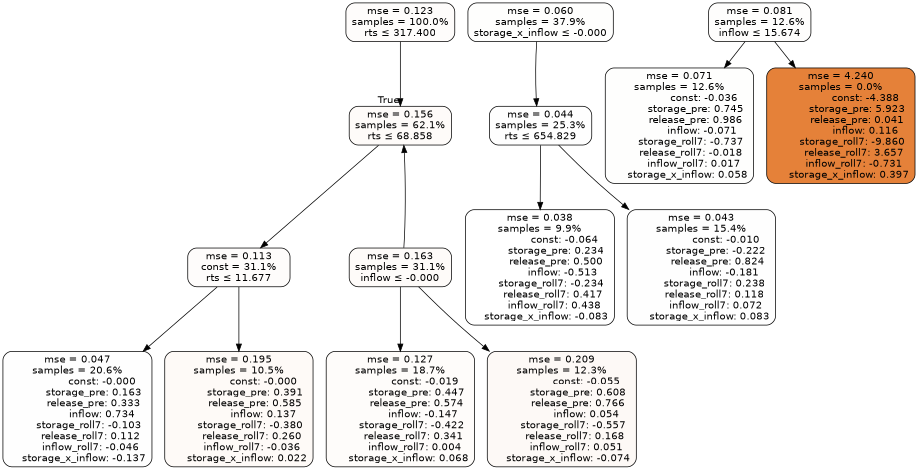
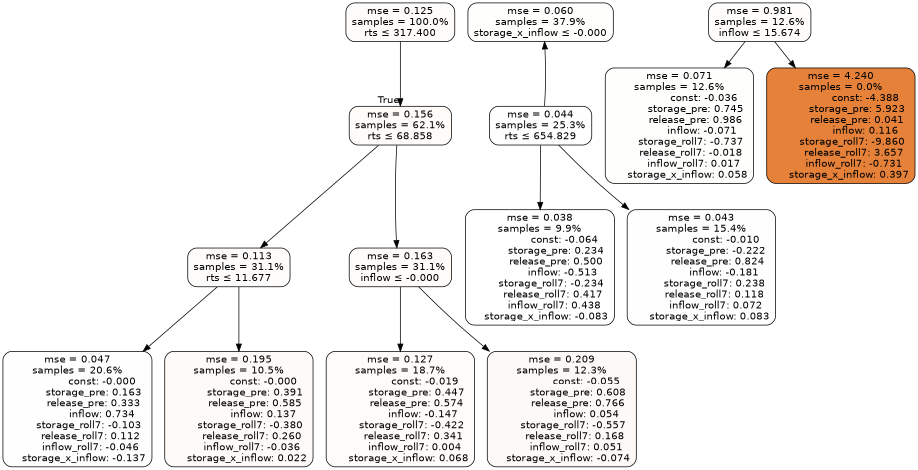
  digraph {
    node [color=black fillcolor="#fefefe" fontname=helvetica shape=rectangle style="filled, rounded"]
    edge [fontname=helvetica]
-   n1 [fillcolor="#fefcfb" label="mse = 0.123\nsamples = 100.0%\nrts &le; 317.400"]
+   n1 [fillcolor="#fefcfb" label="mse = 0.125\nsamples = 100.0%\nrts &le; 317.400"]
    n2 [fillcolor="#fefbf9" label="mse = 0.156\nsamples = 62.1%\nrts &le; 68.858"]
-   n3 [fillcolor="#fefcfb" label="mse = 0.113\nconst = 31.1%\nrts &le; 11.677"]
+   n3 [fillcolor="#fefcfb" label="mse = 0.113\nsamples = 31.1%\nrts &le; 11.677"]
    n4 [fillcolor="#fefbf9" label="mse = 0.163\nsamples = 31.1%\ninflow &le; -0.000"]
    n5 [fillcolor="#fefefd" label="mse = 0.060\nsamples = 37.9%\nstorage_x_inflow &le; -0.000"]
    n6 [label="mse = 0.044\nsamples = 25.3%\nrts &le; 654.829"]
    n7 [label="mse = 0.047\nsamples = 20.6%\n               const: -0.000\n          storage_pre: 0.163\n          release_pre: 0.333\n               inflow: 0.734\n       storage_roll7: -0.103\n        release_roll7: 0.112\n        inflow_roll7: -0.046\n    storage_x_inflow: -0.137"]
    n8 [fillcolor="#fefaf7" label="mse = 0.195\nsamples = 10.5%\n               const: -0.000\n          storage_pre: 0.391\n          release_pre: 0.585\n               inflow: 0.137\n       storage_roll7: -0.380\n        release_roll7: 0.260\n        inflow_roll7: -0.036\n     storage_x_inflow: 0.022"]
    n9 [fillcolor="#fefcfa" label="mse = 0.127\nsamples = 18.7%\n               const: -0.019\n          storage_pre: 0.447\n          release_pre: 0.574\n              inflow: -0.147\n       storage_roll7: -0.422\n        release_roll7: 0.341\n         inflow_roll7: 0.004\n     storage_x_inflow: 0.068"]
    n10 [fillcolor="#fdf9f6" label="mse = 0.209\nsamples = 12.3%\n               const: -0.055\n          storage_pre: 0.608\n          release_pre: 0.766\n               inflow: 0.054\n       storage_roll7: -0.557\n        release_roll7: 0.168\n         inflow_roll7: 0.051\n    storage_x_inflow: -0.074"]
    n11 [fillcolor="#ffffff" label="mse = 0.038\nsamples = 9.9%\n               const: -0.064\n          storage_pre: 0.234\n          release_pre: 0.500\n              inflow: -0.513\n       storage_roll7: -0.234\n        release_roll7: 0.417\n         inflow_roll7: 0.438\n    storage_x_inflow: -0.083"]
    n12 [label="mse = 0.043\nsamples = 15.4%\n               const: -0.010\n         storage_pre: -0.222\n          release_pre: 0.824\n              inflow: -0.181\n        storage_roll7: 0.238\n        release_roll7: 0.118\n         inflow_roll7: 0.072\n     storage_x_inflow: 0.083"]
-   n13 [fillcolor="#fefdfc" label="mse = 0.081\nsamples = 12.6%\ninflow &le; 15.674"]
+   n13 [fillcolor="#fefdfc" label="mse = 0.981\nsamples = 12.6%\ninflow &le; 15.674"]
    n14 [fillcolor="#fefefd" label="mse = 0.071\nsamples = 12.6%\n               const: -0.036\n          storage_pre: 0.745\n          release_pre: 0.986\n              inflow: -0.071\n       storage_roll7: -0.737\n       release_roll7: -0.018\n         inflow_roll7: 0.017\n     storage_x_inflow: 0.058"]
    n15 [fillcolor="#e58139" label="mse = 4.240\nsamples = 0.0%\n               const: -4.388\n          storage_pre: 5.923\n          release_pre: 0.041\n               inflow: 0.116\n       storage_roll7: -9.860\n        release_roll7: 3.657\n        inflow_roll7: -0.731\n     storage_x_inflow: 0.397"]
    n1 -> n2 [headlabel=True labelangle=45 labeldistance=2.5]
    n2 -> n3
-   n4 -> n2
+   n2 -> n4
    n3 -> n7
    n3 -> n8
    n4 -> n9
    n4 -> n10
-   n5 -> n6
+   n6 -> n5
    n6 -> n11
    n6 -> n12
    n13 -> n14
    n13 -> n15
  }
